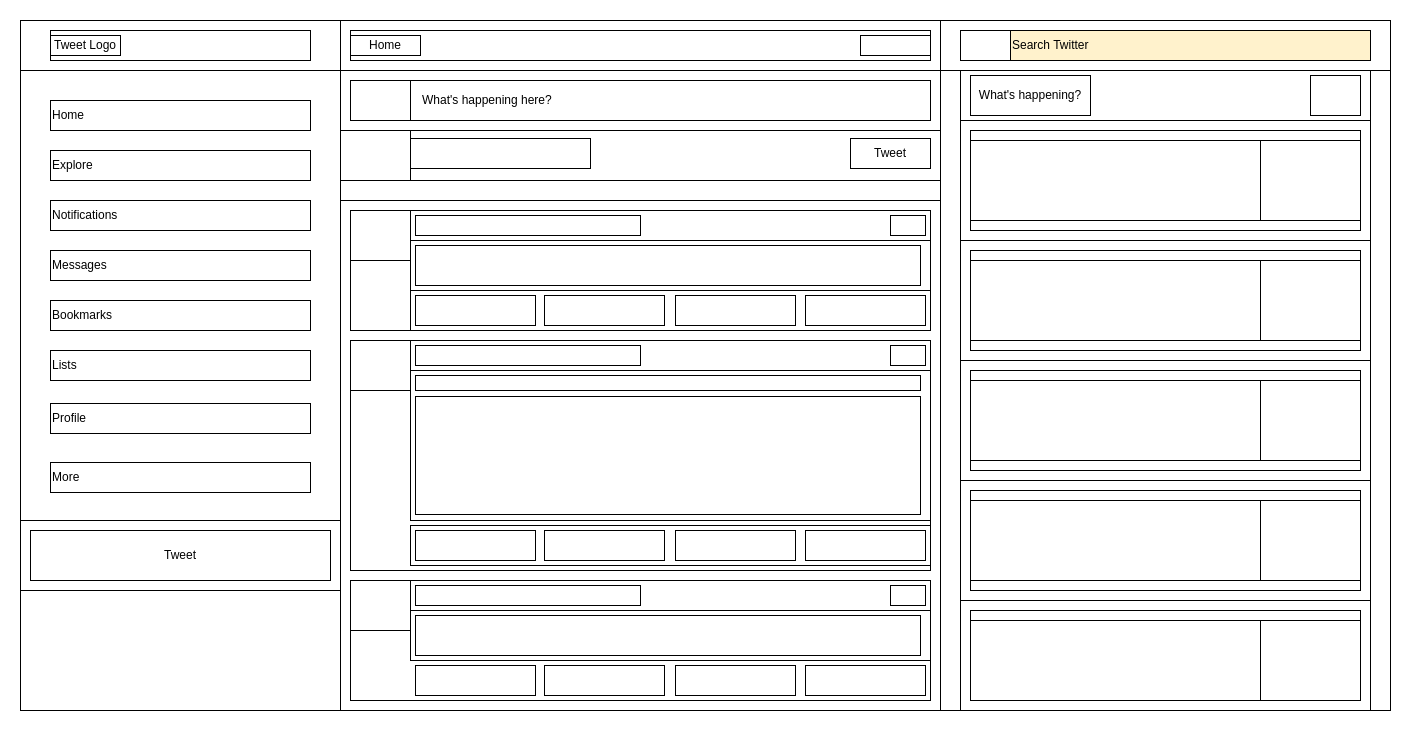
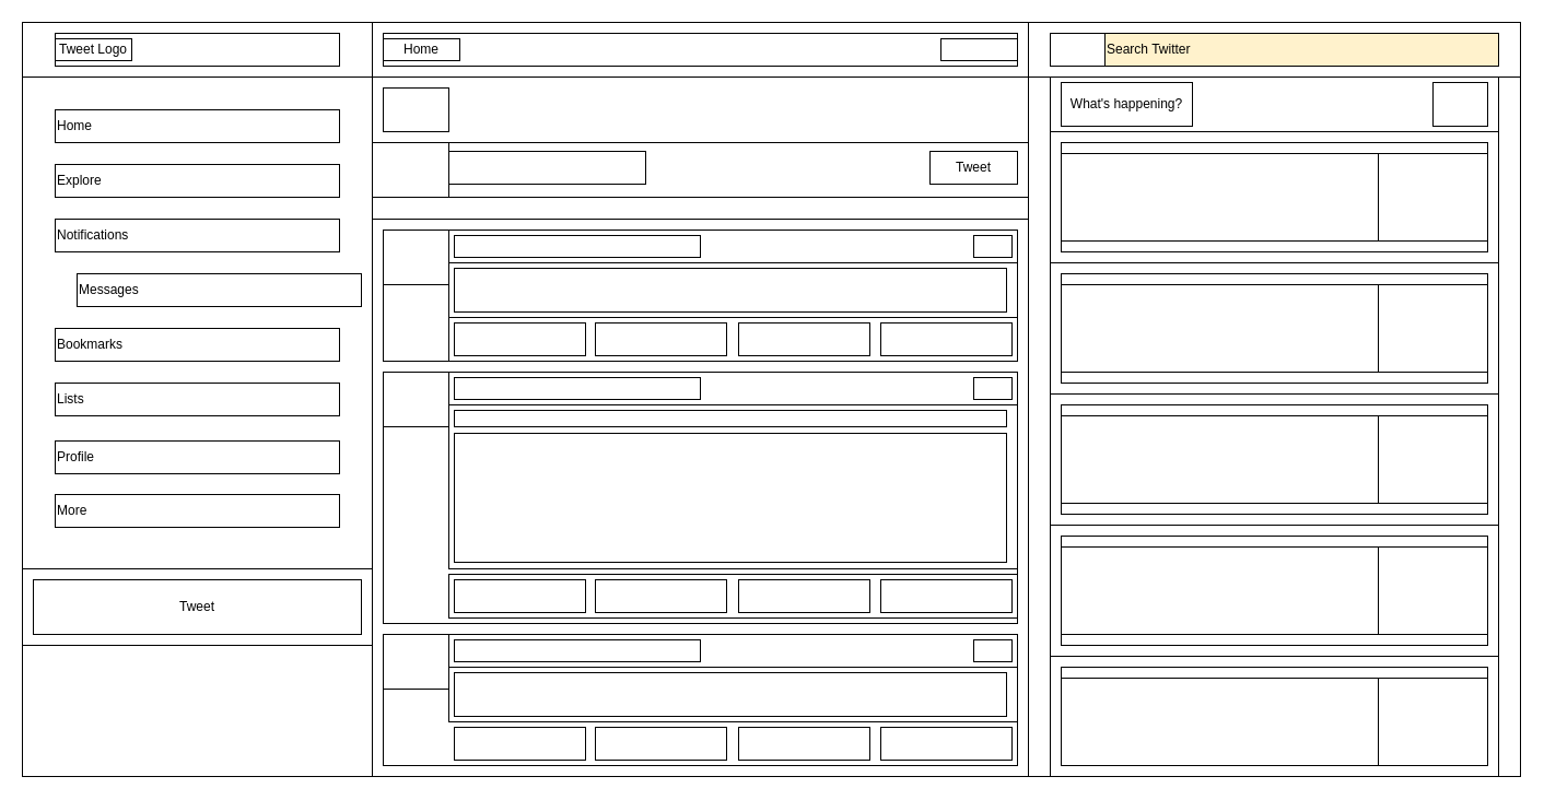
  <mxCell id="0" />
  <mxCell id="1" parent="0" />
  <mxCell id="2" value="" style="rounded=0;whiteSpace=wrap;html=1;" vertex="1" parent="1"><mxGeometry x="20" y="20" width="1370" height="690" as="geometry" /></mxCell>
  <mxCell id="3" value="" style="rounded=0;whiteSpace=wrap;html=1;" vertex="1" parent="1"><mxGeometry x="20" y="20" width="320" height="690" as="geometry" /></mxCell>
  <mxCell id="4" value="" style="rounded=0;whiteSpace=wrap;html=1;" vertex="1" parent="1"><mxGeometry x="340" y="20" width="600" height="690" as="geometry" /></mxCell>
  <mxCell id="5" value="" style="rounded=0;whiteSpace=wrap;html=1;" vertex="1" parent="1"><mxGeometry x="940" y="70" width="450" height="640" as="geometry" /></mxCell>
  <mxCell id="6" value="" style="rounded=0;whiteSpace=wrap;html=1;" vertex="1" parent="1"><mxGeometry x="340" y="20" width="600" height="50" as="geometry" /></mxCell>
  <mxCell id="7" value="" style="rounded=0;whiteSpace=wrap;html=1;" vertex="1" parent="1"><mxGeometry x="20" y="20" width="320" height="50" as="geometry" /></mxCell>
  <mxCell id="8" value="" style="rounded=0;whiteSpace=wrap;html=1;" vertex="1" parent="1"><mxGeometry x="940" y="20" width="450" height="50" as="geometry" /></mxCell>
  <mxCell id="9" value="" style="rounded=0;whiteSpace=wrap;html=1;" vertex="1" parent="1"><mxGeometry x="50" y="30" width="260" height="30" as="geometry" /></mxCell>
  <mxCell id="10" value="" style="rounded=0;whiteSpace=wrap;html=1;" vertex="1" parent="1"><mxGeometry x="350" y="30" width="580" height="30" as="geometry" /></mxCell>
  <mxCell id="11" value="Home" style="rounded=0;whiteSpace=wrap;html=1;" vertex="1" parent="1"><mxGeometry x="350" y="35" width="70" height="20" as="geometry" /></mxCell>
  <mxCell id="12" value="" style="rounded=0;whiteSpace=wrap;html=1;" vertex="1" parent="1"><mxGeometry x="860" y="35" width="70" height="20" as="geometry" /></mxCell>
  <mxCell id="13" value="" style="rounded=0;whiteSpace=wrap;html=1;" vertex="1" parent="1"><mxGeometry x="960" y="30" width="410" height="30" as="geometry" /></mxCell>
  <mxCell id="14" value="" style="rounded=0;whiteSpace=wrap;html=1;" vertex="1" parent="1"><mxGeometry x="960" y="30" width="50" height="30" as="geometry" /></mxCell>
  <mxCell id="15" value="Search Twitter" style="rounded=0;whiteSpace=wrap;html=1;align=left;fillColor=#fff2cc;" vertex="1" parent="1"><mxGeometry x="1010" y="30" width="360" height="30" as="geometry" /></mxCell>
  <mxCell id="16" value="" style="rounded=0;whiteSpace=wrap;html=1;" vertex="1" parent="1"><mxGeometry x="20" y="70" width="320" height="450" as="geometry" /></mxCell>
  <mxCell id="17" value="Home" style="rounded=0;whiteSpace=wrap;html=1;align=left;" vertex="1" parent="1"><mxGeometry x="50" y="100" width="260" height="30" as="geometry" /></mxCell>
  <mxCell id="18" value="Explore" style="rounded=0;whiteSpace=wrap;html=1;align=left;" vertex="1" parent="1"><mxGeometry x="50" y="150" width="260" height="30" as="geometry" /></mxCell>
  <mxCell id="19" value="Notifications" style="rounded=0;whiteSpace=wrap;html=1;align=left;" vertex="1" parent="1"><mxGeometry x="50" y="200" width="260" height="30" as="geometry" /></mxCell>
- <mxCell id="20" value="Messages" style="rounded=0;whiteSpace=wrap;html=1;align=left;" vertex="1" parent="1"><mxGeometry x="50" y="250" width="260" height="30" as="geometry" /></mxCell>
+ <mxCell id="20" value="Messages" style="rounded=0;whiteSpace=wrap;html=1;align=left;" vertex="1" parent="1"><mxGeometry x="70" y="250" width="260" height="30" as="geometry" /></mxCell>
  <mxCell id="21" value="Bookmarks" style="rounded=0;whiteSpace=wrap;html=1;align=left;" vertex="1" parent="1"><mxGeometry x="50" y="300" width="260" height="30" as="geometry" /></mxCell>
  <mxCell id="22" value="Lists" style="rounded=0;whiteSpace=wrap;html=1;align=left;" vertex="1" parent="1"><mxGeometry x="50" y="350" width="260" height="30" as="geometry" /></mxCell>
  <mxCell id="23" value="Profile" style="rounded=0;whiteSpace=wrap;html=1;align=left;" vertex="1" parent="1"><mxGeometry x="50" y="403" width="260" height="30" as="geometry" /></mxCell>
- <mxCell id="24" value="More" style="rounded=0;whiteSpace=wrap;html=1;align=left;" vertex="1" parent="1"><mxGeometry x="50" y="462" width="260" height="30" as="geometry" /></mxCell>
+ <mxCell id="24" value="More" style="rounded=0;whiteSpace=wrap;html=1;align=left;" vertex="1" parent="1"><mxGeometry x="50" y="452" width="260" height="30" as="geometry" /></mxCell>
  <mxCell id="25" value="" style="rounded=0;whiteSpace=wrap;html=1;" vertex="1" parent="1"><mxGeometry x="20" y="520" width="320" height="70" as="geometry" /></mxCell>
  <mxCell id="26" value="Tweet" style="rounded=0;whiteSpace=wrap;html=1;" vertex="1" parent="1"><mxGeometry x="30" y="530" width="300" height="50" as="geometry" /></mxCell>
  <mxCell id="27" value="" style="rounded=0;whiteSpace=wrap;html=1;" vertex="1" parent="1"><mxGeometry x="340" y="70" width="600" height="110" as="geometry" /></mxCell>
  <mxCell id="28" value="" style="rounded=0;whiteSpace=wrap;html=1;" vertex="1" parent="1"><mxGeometry x="340" y="70" width="600" height="60" as="geometry" /></mxCell>
  <mxCell id="29" value="" style="rounded=0;whiteSpace=wrap;html=1;" vertex="1" parent="1"><mxGeometry x="410" y="130" width="530" height="50" as="geometry" /></mxCell>
  <mxCell id="30" value="" style="rounded=0;whiteSpace=wrap;html=1;" vertex="1" parent="1"><mxGeometry x="350" y="80" width="60" height="40" as="geometry" /></mxCell>
- <mxCell id="31" value="&amp;nbsp; &amp;nbsp;What's happening here?" style="rounded=0;whiteSpace=wrap;html=1;align=left;" vertex="1" parent="1"><mxGeometry x="410" y="80" width="520" height="40" as="geometry" /></mxCell>
  <mxCell id="32" value="" style="rounded=0;whiteSpace=wrap;html=1;" vertex="1" parent="1"><mxGeometry x="410" y="138" width="180" height="30" as="geometry" /></mxCell>
  <mxCell id="33" value="Tweet" style="rounded=0;whiteSpace=wrap;html=1;" vertex="1" parent="1"><mxGeometry x="850" y="138" width="80" height="30" as="geometry" /></mxCell>
  <mxCell id="34" value="" style="rounded=0;whiteSpace=wrap;html=1;" vertex="1" parent="1"><mxGeometry x="340" y="200" width="600" height="510" as="geometry" /></mxCell>
  <mxCell id="35" value="" style="rounded=0;whiteSpace=wrap;html=1;" vertex="1" parent="1"><mxGeometry x="350" y="210" width="580" height="120" as="geometry" /></mxCell>
  <mxCell id="36" value="" style="rounded=0;whiteSpace=wrap;html=1;" vertex="1" parent="1"><mxGeometry x="350" y="210" width="60" height="50" as="geometry" /></mxCell>
  <mxCell id="37" value="" style="rounded=0;whiteSpace=wrap;html=1;" vertex="1" parent="1"><mxGeometry x="410" y="210" width="520" height="120" as="geometry" /></mxCell>
  <mxCell id="38" value="" style="rounded=0;whiteSpace=wrap;html=1;" vertex="1" parent="1"><mxGeometry x="410" y="210" width="520" height="30" as="geometry" /></mxCell>
  <mxCell id="39" value="" style="rounded=0;whiteSpace=wrap;html=1;" vertex="1" parent="1"><mxGeometry x="415" y="215" width="225" height="20" as="geometry" /></mxCell>
  <mxCell id="40" value="" style="rounded=0;whiteSpace=wrap;html=1;" vertex="1" parent="1"><mxGeometry x="890" y="215" width="35" height="20" as="geometry" /></mxCell>
  <mxCell id="41" value="" style="rounded=0;whiteSpace=wrap;html=1;" vertex="1" parent="1"><mxGeometry x="410" y="240" width="520" height="50" as="geometry" /></mxCell>
  <mxCell id="42" value="" style="rounded=0;whiteSpace=wrap;html=1;" vertex="1" parent="1"><mxGeometry x="415" y="245" width="505" height="40" as="geometry" /></mxCell>
  <mxCell id="43" value="" style="rounded=0;whiteSpace=wrap;html=1;" vertex="1" parent="1"><mxGeometry x="410" y="290" width="520" height="40" as="geometry" /></mxCell>
  <mxCell id="44" value="" style="rounded=0;whiteSpace=wrap;html=1;" vertex="1" parent="1"><mxGeometry x="415" y="295" width="120" height="30" as="geometry" /></mxCell>
  <mxCell id="45" value="" style="rounded=0;whiteSpace=wrap;html=1;" vertex="1" parent="1"><mxGeometry x="544" y="295" width="120" height="30" as="geometry" /></mxCell>
  <mxCell id="46" value="" style="rounded=0;whiteSpace=wrap;html=1;" vertex="1" parent="1"><mxGeometry x="805" y="295" width="120" height="30" as="geometry" /></mxCell>
  <mxCell id="47" value="" style="rounded=0;whiteSpace=wrap;html=1;" vertex="1" parent="1"><mxGeometry x="675" y="295" width="120" height="30" as="geometry" /></mxCell>
  <mxCell id="48" value="" style="rounded=0;whiteSpace=wrap;html=1;" vertex="1" parent="1"><mxGeometry x="350" y="580" width="580" height="120" as="geometry" /></mxCell>
  <mxCell id="49" value="" style="rounded=0;whiteSpace=wrap;html=1;" vertex="1" parent="1"><mxGeometry x="350" y="580" width="60" height="50" as="geometry" /></mxCell>
  <mxCell id="50" value="" style="rounded=0;whiteSpace=wrap;html=1;" vertex="1" parent="1"><mxGeometry x="415" y="585" width="225" height="20" as="geometry" /></mxCell>
  <mxCell id="51" value="" style="rounded=0;whiteSpace=wrap;html=1;" vertex="1" parent="1"><mxGeometry x="890" y="585" width="35" height="20" as="geometry" /></mxCell>
  <mxCell id="52" value="" style="rounded=0;whiteSpace=wrap;html=1;" vertex="1" parent="1"><mxGeometry x="410" y="610" width="520" height="50" as="geometry" /></mxCell>
  <mxCell id="53" value="" style="rounded=0;whiteSpace=wrap;html=1;" vertex="1" parent="1"><mxGeometry x="415" y="615" width="505" height="40" as="geometry" /></mxCell>
  <mxCell id="54" value="" style="rounded=0;whiteSpace=wrap;html=1;" vertex="1" parent="1"><mxGeometry x="415" y="665" width="120" height="30" as="geometry" /></mxCell>
  <mxCell id="55" value="" style="rounded=0;whiteSpace=wrap;html=1;" vertex="1" parent="1"><mxGeometry x="805" y="665" width="120" height="30" as="geometry" /></mxCell>
  <mxCell id="56" value="" style="rounded=0;whiteSpace=wrap;html=1;" vertex="1" parent="1"><mxGeometry x="675" y="665" width="120" height="30" as="geometry" /></mxCell>
  <mxCell id="57" value="" style="rounded=0;whiteSpace=wrap;html=1;" vertex="1" parent="1"><mxGeometry x="350" y="340" width="580" height="230" as="geometry" /></mxCell>
  <mxCell id="58" value="" style="rounded=0;whiteSpace=wrap;html=1;" vertex="1" parent="1"><mxGeometry x="350" y="340" width="60" height="50" as="geometry" /></mxCell>
  <mxCell id="59" value="" style="rounded=0;whiteSpace=wrap;html=1;" vertex="1" parent="1"><mxGeometry x="415" y="345" width="225" height="20" as="geometry" /></mxCell>
  <mxCell id="60" value="" style="rounded=0;whiteSpace=wrap;html=1;" vertex="1" parent="1"><mxGeometry x="890" y="345" width="35" height="20" as="geometry" /></mxCell>
  <mxCell id="61" value="" style="rounded=0;whiteSpace=wrap;html=1;" vertex="1" parent="1"><mxGeometry x="410" y="525" width="520" height="40" as="geometry" /></mxCell>
  <mxCell id="62" value="" style="rounded=0;whiteSpace=wrap;html=1;" vertex="1" parent="1"><mxGeometry x="410" y="370" width="520" height="150" as="geometry" /></mxCell>
  <mxCell id="63" value="" style="rounded=0;whiteSpace=wrap;html=1;" vertex="1" parent="1"><mxGeometry x="415" y="375" width="505" height="15" as="geometry" /></mxCell>
  <mxCell id="64" value="" style="rounded=0;whiteSpace=wrap;html=1;" vertex="1" parent="1"><mxGeometry x="415" y="530" width="120" height="30" as="geometry" /></mxCell>
  <mxCell id="65" value="" style="rounded=0;whiteSpace=wrap;html=1;" vertex="1" parent="1"><mxGeometry x="805" y="530" width="120" height="30" as="geometry" /></mxCell>
  <mxCell id="66" value="" style="rounded=0;whiteSpace=wrap;html=1;" vertex="1" parent="1"><mxGeometry x="675" y="530" width="120" height="30" as="geometry" /></mxCell>
  <mxCell id="67" value="" style="rounded=0;whiteSpace=wrap;html=1;" vertex="1" parent="1"><mxGeometry x="544" y="665" width="120" height="30" as="geometry" /></mxCell>
  <mxCell id="68" value="" style="rounded=0;whiteSpace=wrap;html=1;" vertex="1" parent="1"><mxGeometry x="544" y="530" width="120" height="30" as="geometry" /></mxCell>
  <mxCell id="69" value="" style="rounded=0;whiteSpace=wrap;html=1;" vertex="1" parent="1"><mxGeometry x="415" y="396" width="505" height="118" as="geometry" /></mxCell>
  <mxCell id="70" value="" style="rounded=0;whiteSpace=wrap;html=1;" vertex="1" parent="1"><mxGeometry x="960" y="70" width="410" height="50" as="geometry" /></mxCell>
  <mxCell id="71" value="What's happening?" style="rounded=0;whiteSpace=wrap;html=1;" vertex="1" parent="1"><mxGeometry x="970" y="75" width="120" height="40" as="geometry" /></mxCell>
  <mxCell id="72" value="" style="rounded=0;whiteSpace=wrap;html=1;" vertex="1" parent="1"><mxGeometry x="1310" y="75" width="50" height="40" as="geometry" /></mxCell>
  <mxCell id="73" value="" style="rounded=0;whiteSpace=wrap;html=1;" vertex="1" parent="1"><mxGeometry x="960" y="120" width="410" height="590" as="geometry" /></mxCell>
  <mxCell id="74" value="" style="rounded=0;whiteSpace=wrap;html=1;" vertex="1" parent="1"><mxGeometry x="960" y="120" width="410" height="120" as="geometry" /></mxCell>
  <mxCell id="75" value="" style="rounded=0;whiteSpace=wrap;html=1;" vertex="1" parent="1"><mxGeometry x="970" y="130" width="390" height="100" as="geometry" /></mxCell>
  <mxCell id="76" value="" style="rounded=0;whiteSpace=wrap;html=1;" vertex="1" parent="1"><mxGeometry x="970" y="140" width="290" height="80" as="geometry" /></mxCell>
  <mxCell id="77" value="" style="rounded=0;whiteSpace=wrap;html=1;" vertex="1" parent="1"><mxGeometry x="1260" y="140" width="100" height="80" as="geometry" /></mxCell>
  <mxCell id="78" value="" style="rounded=0;whiteSpace=wrap;html=1;" vertex="1" parent="1"><mxGeometry x="960" y="240" width="410" height="120" as="geometry" /></mxCell>
  <mxCell id="79" value="" style="rounded=0;whiteSpace=wrap;html=1;" vertex="1" parent="1"><mxGeometry x="970" y="250" width="390" height="100" as="geometry" /></mxCell>
  <mxCell id="80" value="" style="rounded=0;whiteSpace=wrap;html=1;" vertex="1" parent="1"><mxGeometry x="970" y="260" width="290" height="80" as="geometry" /></mxCell>
  <mxCell id="81" value="" style="rounded=0;whiteSpace=wrap;html=1;" vertex="1" parent="1"><mxGeometry x="1260" y="260" width="100" height="80" as="geometry" /></mxCell>
  <mxCell id="82" value="" style="rounded=0;whiteSpace=wrap;html=1;" vertex="1" parent="1"><mxGeometry x="960" y="360" width="410" height="120" as="geometry" /></mxCell>
  <mxCell id="83" value="" style="rounded=0;whiteSpace=wrap;html=1;" vertex="1" parent="1"><mxGeometry x="970" y="370" width="390" height="100" as="geometry" /></mxCell>
  <mxCell id="84" value="" style="rounded=0;whiteSpace=wrap;html=1;" vertex="1" parent="1"><mxGeometry x="970" y="380" width="290" height="80" as="geometry" /></mxCell>
  <mxCell id="85" value="" style="rounded=0;whiteSpace=wrap;html=1;" vertex="1" parent="1"><mxGeometry x="1260" y="380" width="100" height="80" as="geometry" /></mxCell>
  <mxCell id="86" value="" style="rounded=0;whiteSpace=wrap;html=1;" vertex="1" parent="1"><mxGeometry x="960" y="480" width="410" height="120" as="geometry" /></mxCell>
  <mxCell id="87" value="" style="rounded=0;whiteSpace=wrap;html=1;" vertex="1" parent="1"><mxGeometry x="970" y="490" width="390" height="100" as="geometry" /></mxCell>
  <mxCell id="88" value="" style="rounded=0;whiteSpace=wrap;html=1;" vertex="1" parent="1"><mxGeometry x="970" y="500" width="290" height="80" as="geometry" /></mxCell>
  <mxCell id="89" value="" style="rounded=0;whiteSpace=wrap;html=1;" vertex="1" parent="1"><mxGeometry x="1260" y="500" width="100" height="80" as="geometry" /></mxCell>
  <mxCell id="90" value="" style="rounded=0;whiteSpace=wrap;html=1;" vertex="1" parent="1"><mxGeometry x="960" y="600" width="410" height="110" as="geometry" /></mxCell>
  <mxCell id="91" value="" style="rounded=0;whiteSpace=wrap;html=1;" vertex="1" parent="1"><mxGeometry x="970" y="610" width="390" height="90" as="geometry" /></mxCell>
  <mxCell id="92" value="" style="rounded=0;whiteSpace=wrap;html=1;" vertex="1" parent="1"><mxGeometry x="970" y="620" width="290" height="80" as="geometry" /></mxCell>
  <mxCell id="93" value="" style="rounded=0;whiteSpace=wrap;html=1;" vertex="1" parent="1"><mxGeometry x="1260" y="620" width="100" height="80" as="geometry" /></mxCell>
  <mxCell id="94" value="Tweet Logo" style="rounded=0;whiteSpace=wrap;html=1;" vertex="1" parent="1"><mxGeometry x="50" y="35" width="70" height="20" as="geometry" /></mxCell>
